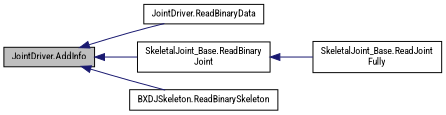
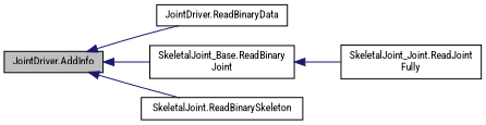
  digraph {
    fontname="Roboto Condensed"
    rankdir=LR
    node [color=black fillcolor=white fontname="Roboto Condensed" fontsize=10 shape=record style=filled]
    edge [color=midnightblue dir=back fontname="Roboto Condensed" fontsize=10 labelfontname=Helvetica labelfontsize=10 style=solid]
    n1 [fillcolor=grey75 fontcolor=black height=0.2 label="JointDriver.AddInfo" width=0.4]
    n2 [height=0.2 label="JointDriver.ReadBinaryData" width=0.4]
    n3 [height=0.2 label="SkeletalJoint_Base.ReadBinary\lJoint" width=0.4]
-   n4 [height=0.2 label="BXDJSkeleton.ReadBinarySkeleton" width=0.4]
-   n5 [height=0.2 label="SkeletalJoint_Base.ReadJoint\lFully" width=0.4]
+   n4 [height=0.2 label="SkeletalJoint.ReadBinarySkeleton" width=0.4]
+   n5 [height=0.2 label="SkeletalJoint_Joint.ReadJoint\lFully" width=0.4]
    n1 -> n2
    n1 -> n3
    n1 -> n4
    n3 -> n5
  }
